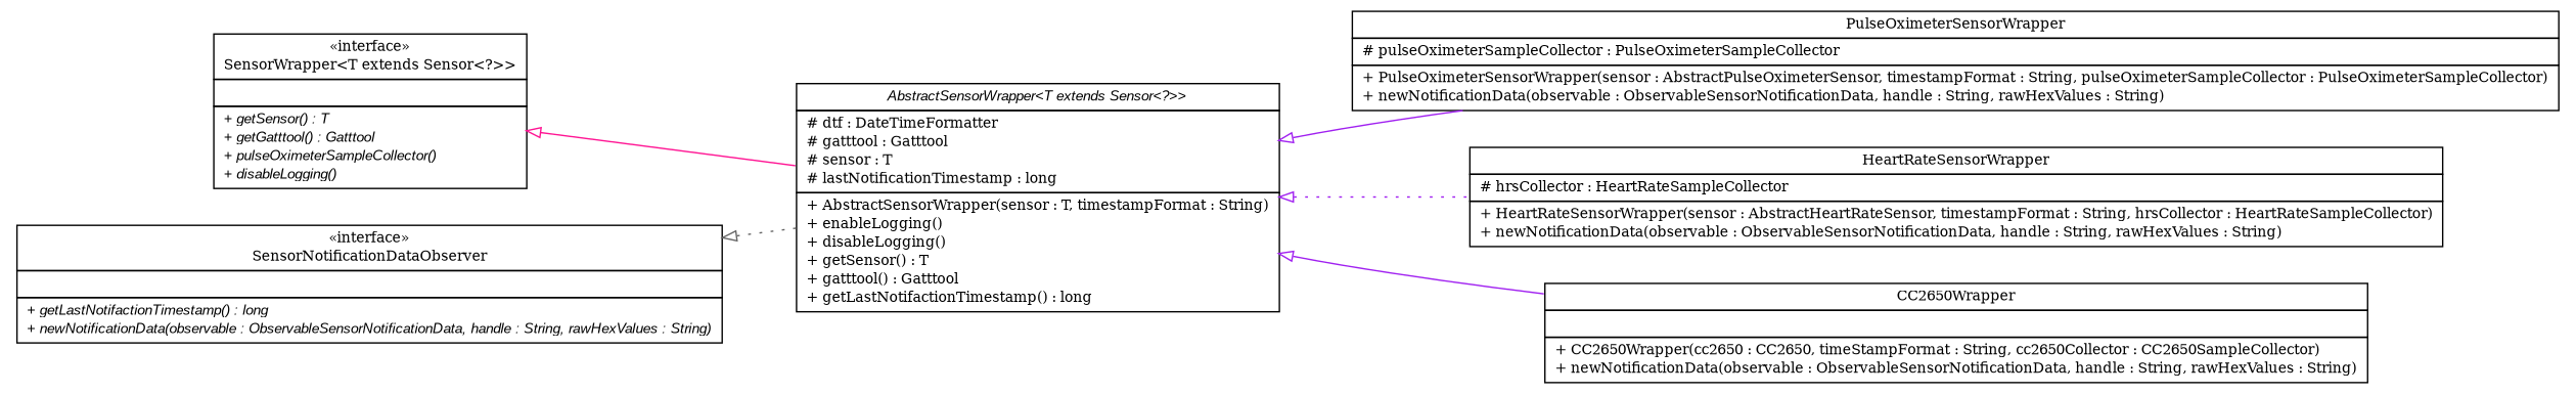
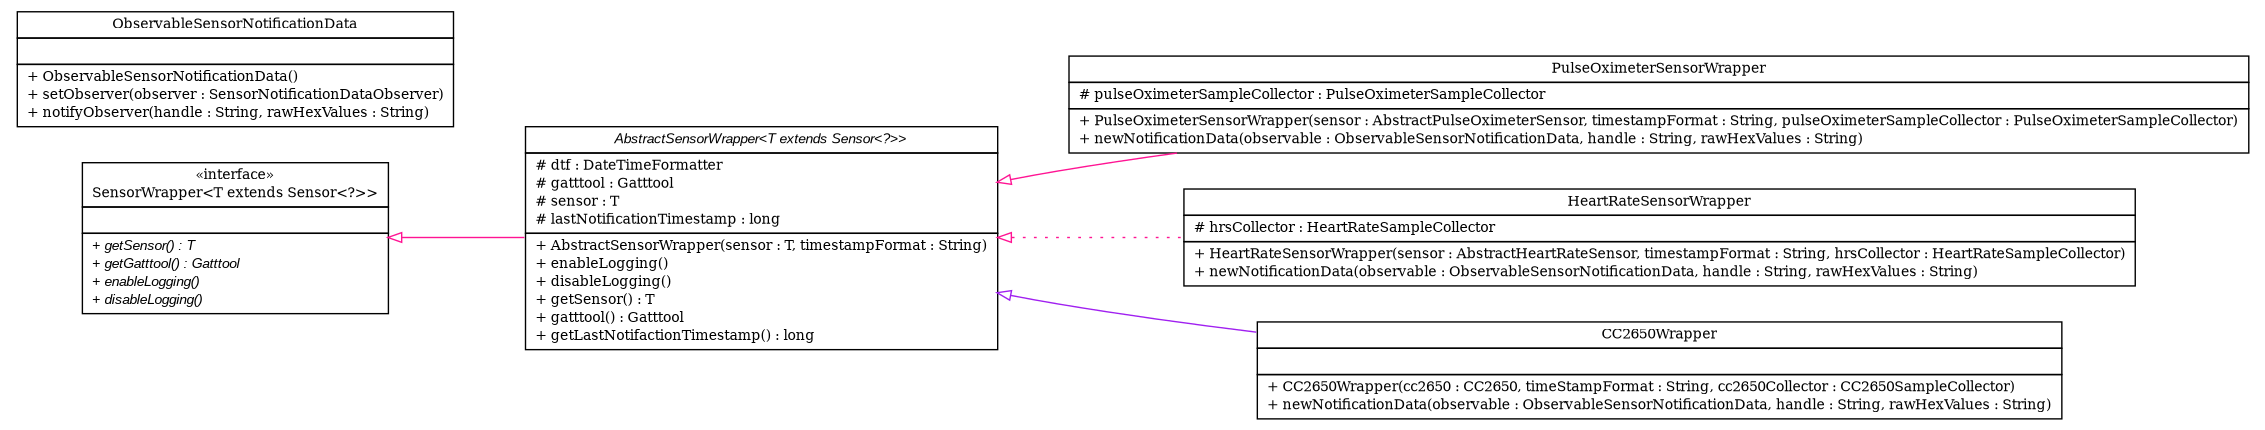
  digraph {
    fontname="DejaVu Serif"
    nodesep=0.25
    rankdir=LR
    ranksep=0.5
    node [fontcolor=black fontname="DejaVu Serif" fontsize=10.0 shape=plaintext]
    edge [arrowtail=empty color=deeppink dir=back fontname="DejaVu Serif" fontsize=10 headport=p labelfontname=arial labelfontsize=10 style=solid tailport=p]
-   n1 [label=<<table title="de.fhg.fit.biomos.sensorplatform.sensorwrapper.SensorWrapper" border="0" cellborder="1" cellspacing="0" cellpadding="2" port="p" href="./SensorWrapper.html"> 		<tr><td><table border="0" cellspacing="0" cellpadding="1"> <tr><td align="center" balign="center"> &#171;interface&#187; </td></tr> <tr><td align="center" balign="center"> SensorWrapper&lt;T extends Sensor&lt;?&gt;&gt; </td></tr> 		</table></td></tr> 		<tr><td><table border="0" cellspacing="0" cellpadding="1"> <tr><td align="left" balign="left">  </td></tr> 		</table></td></tr> 		<tr><td><table border="0" cellspacing="0" cellpadding="1"> <tr><td align="left" balign="left"><font face="arial italic" point-size="10.0"> + getSensor() : T </font></td></tr> <tr><td align="left" balign="left"><font face="arial italic" point-size="10.0"> + getGatttool() : Gatttool </font></td></tr> <tr><td align="left" balign="left"><font face="arial italic" point-size="10.0"> + pulseOximeterSampleCollector() </font></td></tr> <tr><td align="left" balign="left"><font face="arial italic" point-size="10.0"> + disableLogging() </font></td></tr> 		</table></td></tr> 		</table>>]
+   n1 [label=<<table title="de.fhg.fit.biomos.sensorplatform.sensorwrapper.SensorWrapper" border="0" cellborder="1" cellspacing="0" cellpadding="2" port="p" href="./SensorWrapper.html"> 		<tr><td><table border="0" cellspacing="0" cellpadding="1"> <tr><td align="center" balign="center"> &#171;interface&#187; </td></tr> <tr><td align="center" balign="center"> SensorWrapper&lt;T extends Sensor&lt;?&gt;&gt; </td></tr> 		</table></td></tr> 		<tr><td><table border="0" cellspacing="0" cellpadding="1"> <tr><td align="left" balign="left">  </td></tr> 		</table></td></tr> 		<tr><td><table border="0" cellspacing="0" cellpadding="1"> <tr><td align="left" balign="left"><font face="arial italic" point-size="10.0"> + getSensor() : T </font></td></tr> <tr><td align="left" balign="left"><font face="arial italic" point-size="10.0"> + getGatttool() : Gatttool </font></td></tr> <tr><td align="left" balign="left"><font face="arial italic" point-size="10.0"> + enableLogging() </font></td></tr> <tr><td align="left" balign="left"><font face="arial italic" point-size="10.0"> + disableLogging() </font></td></tr> 		</table></td></tr> 		</table>>]
    n2 [label=<<table title="de.fhg.fit.biomos.sensorplatform.sensorwrapper.AbstractSensorWrapper" border="0" cellborder="1" cellspacing="0" cellpadding="2" port="p" href="./AbstractSensorWrapper.html"> 		<tr><td><table border="0" cellspacing="0" cellpadding="1"> <tr><td align="center" balign="center"><font face="arial italic"> AbstractSensorWrapper&lt;T extends Sensor&lt;?&gt;&gt; </font></td></tr> 		</table></td></tr> 		<tr><td><table border="0" cellspacing="0" cellpadding="1"> <tr><td align="left" balign="left"> # dtf : DateTimeFormatter </td></tr> <tr><td align="left" balign="left"> # gatttool : Gatttool </td></tr> <tr><td align="left" balign="left"> # sensor : T </td></tr> <tr><td align="left" balign="left"> # lastNotificationTimestamp : long </td></tr> 		</table></td></tr> 		<tr><td><table border="0" cellspacing="0" cellpadding="1"> <tr><td align="left" balign="left"> + AbstractSensorWrapper(sensor : T, timestampFormat : String) </td></tr> <tr><td align="left" balign="left"> + enableLogging() </td></tr> <tr><td align="left" balign="left"> + disableLogging() </td></tr> <tr><td align="left" balign="left"> + getSensor() : T </td></tr> <tr><td align="left" balign="left"> + gatttool() : Gatttool </td></tr> <tr><td align="left" balign="left"> + getLastNotifactionTimestamp() : long </td></tr> 		</table></td></tr> 		</table>>]
    n3 [label=<<table title="de.fhg.fit.biomos.sensorplatform.sensorwrapper.PulseOximeterSensorWrapper" border="0" cellborder="1" cellspacing="0" cellpadding="2" port="p" href="./PulseOximeterSensorWrapper.html"> 		<tr><td><table border="0" cellspacing="0" cellpadding="1"> <tr><td align="center" balign="center"> PulseOximeterSensorWrapper </td></tr> 		</table></td></tr> 		<tr><td><table border="0" cellspacing="0" cellpadding="1"> <tr><td align="left" balign="left"> # pulseOximeterSampleCollector : PulseOximeterSampleCollector </td></tr> 		</table></td></tr> 		<tr><td><table border="0" cellspacing="0" cellpadding="1"> <tr><td align="left" balign="left"> + PulseOximeterSensorWrapper(sensor : AbstractPulseOximeterSensor, timestampFormat : String, pulseOximeterSampleCollector : PulseOximeterSampleCollector) </td></tr> <tr><td align="left" balign="left"> + newNotificationData(observable : ObservableSensorNotificationData, handle : String, rawHexValues : String) </td></tr> 		</table></td></tr> 		</table>>]
    n4 [label=<<table title="de.fhg.fit.biomos.sensorplatform.sensorwrapper.HeartRateSensorWrapper" border="0" cellborder="1" cellspacing="0" cellpadding="2" port="p" href="./HeartRateSensorWrapper.html"> 		<tr><td><table border="0" cellspacing="0" cellpadding="1"> <tr><td align="center" balign="center"> HeartRateSensorWrapper </td></tr> 		</table></td></tr> 		<tr><td><table border="0" cellspacing="0" cellpadding="1"> <tr><td align="left" balign="left"> # hrsCollector : HeartRateSampleCollector </td></tr> 		</table></td></tr> 		<tr><td><table border="0" cellspacing="0" cellpadding="1"> <tr><td align="left" balign="left"> + HeartRateSensorWrapper(sensor : AbstractHeartRateSensor, timestampFormat : String, hrsCollector : HeartRateSampleCollector) </td></tr> <tr><td align="left" balign="left"> + newNotificationData(observable : ObservableSensorNotificationData, handle : String, rawHexValues : String) </td></tr> 		</table></td></tr> 		</table>>]
    n5 [label=<<table title="de.fhg.fit.biomos.sensorplatform.sensorwrapper.CC2650Wrapper" border="0" cellborder="1" cellspacing="0" cellpadding="2" port="p" href="./CC2650Wrapper.html"> 		<tr><td><table border="0" cellspacing="0" cellpadding="1"> <tr><td align="center" balign="center"> CC2650Wrapper </td></tr> 		</table></td></tr> 		<tr><td><table border="0" cellspacing="0" cellpadding="1"> <tr><td align="left" balign="left">  </td></tr> 		</table></td></tr> 		<tr><td><table border="0" cellspacing="0" cellpadding="1"> <tr><td align="left" balign="left"> + CC2650Wrapper(cc2650 : CC2650, timeStampFormat : String, cc2650Collector : CC2650SampleCollector) </td></tr> <tr><td align="left" balign="left"> + newNotificationData(observable : ObservableSensorNotificationData, handle : String, rawHexValues : String) </td></tr> 		</table></td></tr> 		</table>>]
-   n6 [label=<<table title="de.fhg.fit.biomos.sensorplatform.sensorwrapper.SensorNotificationDataObserver" border="0" cellborder="1" cellspacing="0" cellpadding="2" port="p" href="./SensorNotificationDataObserver.html"> 		<tr><td><table border="0" cellspacing="0" cellpadding="1"> <tr><td align="center" balign="center"> &#171;interface&#187; </td></tr> <tr><td align="center" balign="center"> SensorNotificationDataObserver </td></tr> 		</table></td></tr> 		<tr><td><table border="0" cellspacing="0" cellpadding="1"> <tr><td align="left" balign="left">  </td></tr> 		</table></td></tr> 		<tr><td><table border="0" cellspacing="0" cellpadding="1"> <tr><td align="left" balign="left"><font face="arial italic" point-size="10.0"> + getLastNotifactionTimestamp() : long </font></td></tr> <tr><td align="left" balign="left"><font face="arial italic" point-size="10.0"> + newNotificationData(observable : ObservableSensorNotificationData, handle : String, rawHexValues : String) </font></td></tr> 		</table></td></tr> 		</table>>]
+   n7 [label=<<table title="de.fhg.fit.biomos.sensorplatform.sensorwrapper.ObservableSensorNotificationData" border="0" cellborder="1" cellspacing="0" cellpadding="2" port="p" href="./ObservableSensorNotificationData.html"> 		<tr><td><table border="0" cellspacing="0" cellpadding="1"> <tr><td align="center" balign="center"> ObservableSensorNotificationData </td></tr> 		</table></td></tr> 		<tr><td><table border="0" cellspacing="0" cellpadding="1"> <tr><td align="left" balign="left">  </td></tr> 		</table></td></tr> 		<tr><td><table border="0" cellspacing="0" cellpadding="1"> <tr><td align="left" balign="left"> + ObservableSensorNotificationData() </td></tr> <tr><td align="left" balign="left"> + setObserver(observer : SensorNotificationDataObserver) </td></tr> <tr><td align="left" balign="left"> + notifyObserver(handle : String, rawHexValues : String) </td></tr> 		</table></td></tr> 		</table>>]
    n1 -> n2
-   n2 -> n3 [color=purple]
-   n2 -> n4 [color=purple style=dotted]
+   n2 -> n3
+   n2 -> n4 [style=dotted]
    n2 -> n5 [color=purple]
-   n6 -> n2 [color=gray40 style=dotted]
  }
